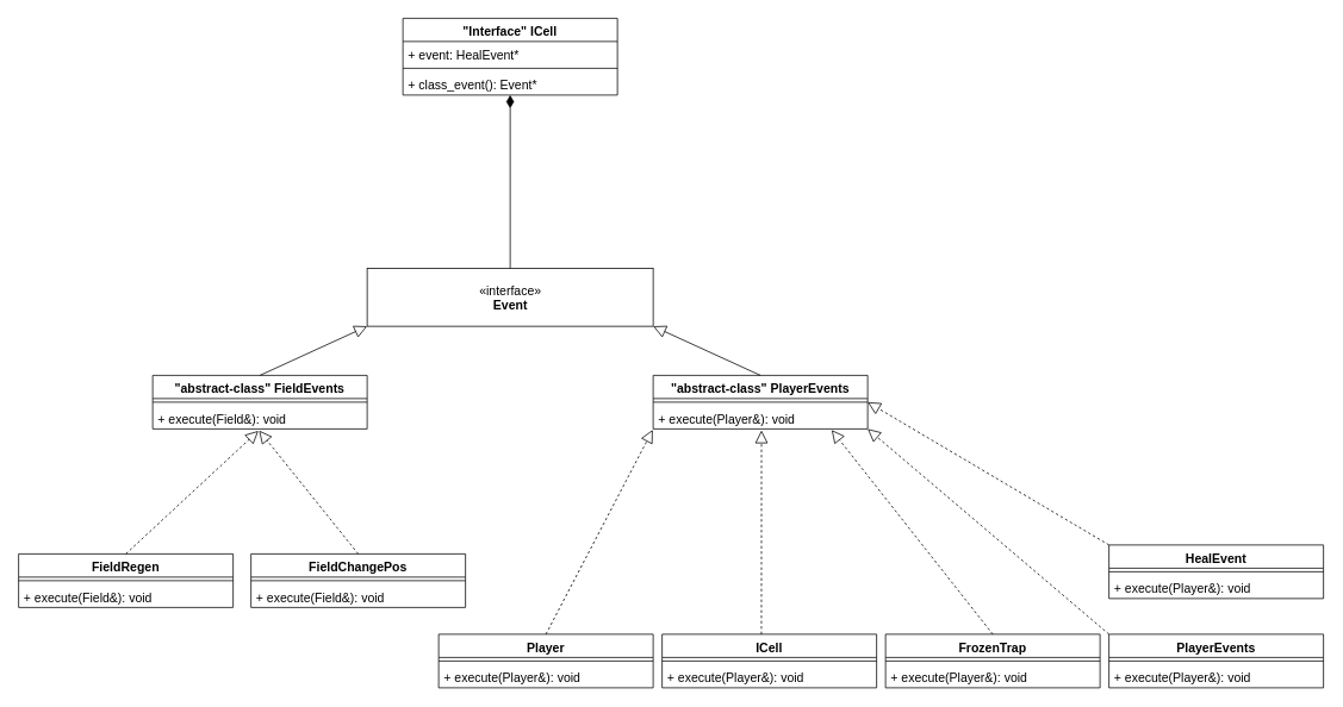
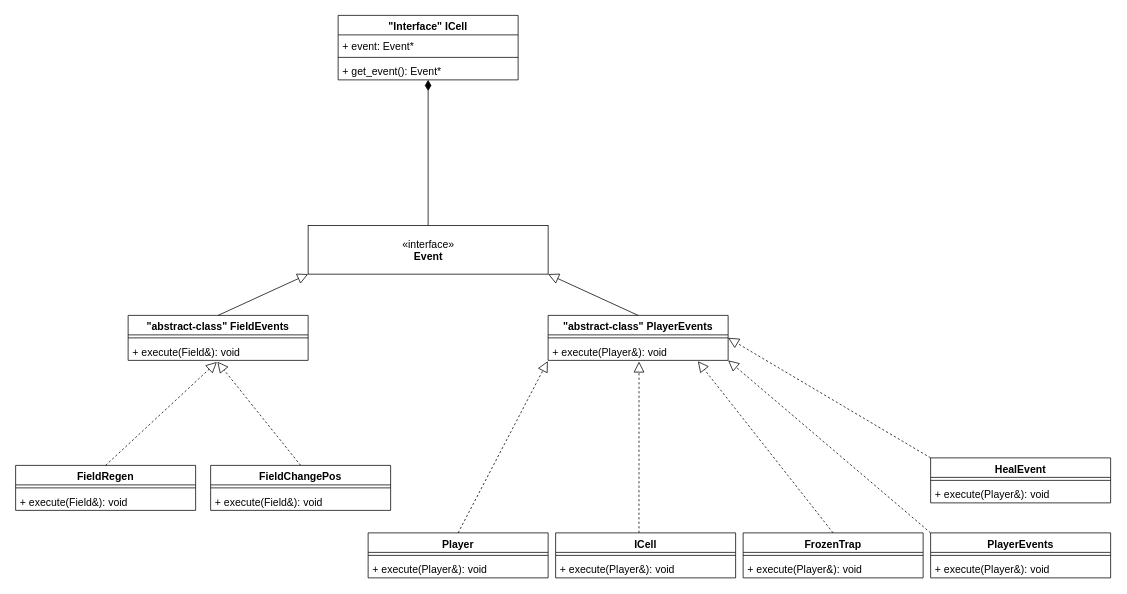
  <mxCell id="0" />
  <mxCell id="1" parent="0" />
  <mxCell id="2" value="&quot;abstract-class&quot; PlayerEvents" style="swimlane;fontStyle=1;align=center;verticalAlign=top;childLayout=stackLayout;horizontal=1;startSize=26;horizontalStack=0;resizeParent=1;resizeParentMax=0;resizeLast=0;collapsible=1;marginBottom=0;labelBackgroundColor=none;labelBorderColor=none;fontFamily=Helvetica;fontSize=14;html=0;" parent="1" vertex="1"><mxGeometry x="730" y="420" width="240" height="60" as="geometry" /></mxCell>
  <mxCell id="3" value="" style="line;strokeWidth=1;fillColor=none;align=left;verticalAlign=middle;spacingTop=-1;spacingLeft=3;spacingRight=3;rotatable=0;labelPosition=right;points=[];portConstraint=eastwest;strokeColor=inherit;labelBackgroundColor=none;labelBorderColor=none;fontFamily=Helvetica;fontSize=14;html=0;" parent="2" vertex="1"><mxGeometry y="26" width="240" height="8" as="geometry" /></mxCell>
  <mxCell id="4" value="+ execute(Player&amp;): void" style="text;strokeColor=none;fillColor=none;align=left;verticalAlign=top;spacingLeft=4;spacingRight=4;overflow=hidden;rotatable=0;points=[[0,0.5],[1,0.5]];portConstraint=eastwest;labelBackgroundColor=none;labelBorderColor=none;fontFamily=Helvetica;fontSize=14;html=0;" parent="2" vertex="1"><mxGeometry y="34" width="240" height="26" as="geometry" /></mxCell>
  <mxCell id="5" value="&quot;Interface&quot; ICell" style="swimlane;fontStyle=1;align=center;verticalAlign=top;childLayout=stackLayout;horizontal=1;startSize=26;horizontalStack=0;resizeParent=1;resizeParentMax=0;resizeLast=0;collapsible=1;marginBottom=0;fontSize=14;" parent="1" vertex="1"><mxGeometry x="450" y="20" width="240" height="86" as="geometry" /></mxCell>
- <mxCell id="6" value="+ event: HealEvent* " style="text;strokeColor=none;fillColor=none;align=left;verticalAlign=top;spacingLeft=4;spacingRight=4;overflow=hidden;rotatable=0;points=[[0,0.5],[1,0.5]];portConstraint=eastwest;fontSize=14;fontFamily=Helvetica;labelBackgroundColor=none;labelBorderColor=none;" parent="5" vertex="1"><mxGeometry y="26" width="240" height="26" as="geometry" /></mxCell>
+ <mxCell id="6" value="+ event: Event* " style="text;strokeColor=none;fillColor=none;align=left;verticalAlign=top;spacingLeft=4;spacingRight=4;overflow=hidden;rotatable=0;points=[[0,0.5],[1,0.5]];portConstraint=eastwest;fontSize=14;fontFamily=Helvetica;labelBackgroundColor=none;labelBorderColor=none;" parent="5" vertex="1"><mxGeometry y="26" width="240" height="26" as="geometry" /></mxCell>
  <mxCell id="7" value="" style="line;strokeWidth=1;fillColor=none;align=left;verticalAlign=middle;spacingTop=-1;spacingLeft=3;spacingRight=3;rotatable=0;labelPosition=right;points=[];portConstraint=eastwest;strokeColor=inherit;fontSize=14;" parent="5" vertex="1"><mxGeometry y="52" width="240" height="8" as="geometry" /></mxCell>
- <mxCell id="8" value="+ class_event(): Event*" style="text;strokeColor=none;fillColor=none;align=left;verticalAlign=top;spacingLeft=4;spacingRight=4;overflow=hidden;rotatable=0;points=[[0,0.5],[1,0.5]];portConstraint=eastwest;fontSize=14;" parent="5" vertex="1"><mxGeometry y="60" width="240" height="26" as="geometry" /></mxCell>
+ <mxCell id="8" value="+ get_event(): Event*" style="text;strokeColor=none;fillColor=none;align=left;verticalAlign=top;spacingLeft=4;spacingRight=4;overflow=hidden;rotatable=0;points=[[0,0.5],[1,0.5]];portConstraint=eastwest;fontSize=14;" parent="5" vertex="1"><mxGeometry y="60" width="240" height="26" as="geometry" /></mxCell>
  <mxCell id="9" value="ICell" style="swimlane;fontStyle=1;align=center;verticalAlign=top;childLayout=stackLayout;horizontal=1;startSize=26;horizontalStack=0;resizeParent=1;resizeParentMax=0;resizeLast=0;collapsible=1;marginBottom=0;fontSize=14;" parent="1" vertex="1"><mxGeometry x="740" y="710" width="240" height="60" as="geometry" /></mxCell>
  <mxCell id="10" value="" style="line;strokeWidth=1;fillColor=none;align=left;verticalAlign=middle;spacingTop=-1;spacingLeft=3;spacingRight=3;rotatable=0;labelPosition=right;points=[];portConstraint=eastwest;strokeColor=inherit;fontSize=14;" parent="9" vertex="1"><mxGeometry y="26" width="240" height="8" as="geometry" /></mxCell>
  <mxCell id="11" value="+ execute(Player&amp;): void" style="text;strokeColor=none;fillColor=none;align=left;verticalAlign=top;spacingLeft=4;spacingRight=4;overflow=hidden;rotatable=0;points=[[0,0.5],[1,0.5]];portConstraint=eastwest;fontSize=14;" parent="9" vertex="1"><mxGeometry y="34" width="240" height="26" as="geometry" /></mxCell>
  <mxCell id="12" value="&quot;abstract-class&quot; FieldEvents" style="swimlane;fontStyle=1;align=center;verticalAlign=top;childLayout=stackLayout;horizontal=1;startSize=26;horizontalStack=0;resizeParent=1;resizeParentMax=0;resizeLast=0;collapsible=1;marginBottom=0;labelBackgroundColor=none;labelBorderColor=none;fontFamily=Helvetica;fontSize=14;html=0;" parent="1" vertex="1"><mxGeometry x="170" y="420" width="240" height="60" as="geometry" /></mxCell>
  <mxCell id="13" value="" style="line;strokeWidth=1;fillColor=none;align=left;verticalAlign=middle;spacingTop=-1;spacingLeft=3;spacingRight=3;rotatable=0;labelPosition=right;points=[];portConstraint=eastwest;strokeColor=inherit;labelBackgroundColor=none;labelBorderColor=none;fontFamily=Helvetica;fontSize=14;html=0;" parent="12" vertex="1"><mxGeometry y="26" width="240" height="8" as="geometry" /></mxCell>
  <mxCell id="14" value="+ execute(Field&amp;): void" style="text;strokeColor=none;fillColor=none;align=left;verticalAlign=top;spacingLeft=4;spacingRight=4;overflow=hidden;rotatable=0;points=[[0,0.5],[1,0.5]];portConstraint=eastwest;labelBackgroundColor=none;labelBorderColor=none;fontFamily=Helvetica;fontSize=14;html=0;" parent="12" vertex="1"><mxGeometry y="34" width="240" height="26" as="geometry" /></mxCell>
  <mxCell id="15" value="Player" style="swimlane;fontStyle=1;align=center;verticalAlign=top;childLayout=stackLayout;horizontal=1;startSize=26;horizontalStack=0;resizeParent=1;resizeParentMax=0;resizeLast=0;collapsible=1;marginBottom=0;fontSize=14;" parent="1" vertex="1"><mxGeometry x="490" y="710" width="240" height="60" as="geometry" /></mxCell>
  <mxCell id="16" value="" style="line;strokeWidth=1;fillColor=none;align=left;verticalAlign=middle;spacingTop=-1;spacingLeft=3;spacingRight=3;rotatable=0;labelPosition=right;points=[];portConstraint=eastwest;strokeColor=inherit;fontSize=14;" parent="15" vertex="1"><mxGeometry y="26" width="240" height="8" as="geometry" /></mxCell>
  <mxCell id="17" value="+ execute(Player&amp;): void" style="text;strokeColor=none;fillColor=none;align=left;verticalAlign=top;spacingLeft=4;spacingRight=4;overflow=hidden;rotatable=0;points=[[0,0.5],[1,0.5]];portConstraint=eastwest;fontSize=14;" parent="15" vertex="1"><mxGeometry y="34" width="240" height="26" as="geometry" /></mxCell>
  <mxCell id="18" value="PlayerEvents" style="swimlane;fontStyle=1;align=center;verticalAlign=top;childLayout=stackLayout;horizontal=1;startSize=26;horizontalStack=0;resizeParent=1;resizeParentMax=0;resizeLast=0;collapsible=1;marginBottom=0;fontSize=14;" parent="1" vertex="1"><mxGeometry x="1240" y="710" width="240" height="60" as="geometry" /></mxCell>
  <mxCell id="19" value="" style="line;strokeWidth=1;fillColor=none;align=left;verticalAlign=middle;spacingTop=-1;spacingLeft=3;spacingRight=3;rotatable=0;labelPosition=right;points=[];portConstraint=eastwest;strokeColor=inherit;fontSize=14;" parent="18" vertex="1"><mxGeometry y="26" width="240" height="8" as="geometry" /></mxCell>
  <mxCell id="20" value="+ execute(Player&amp;): void" style="text;strokeColor=none;fillColor=none;align=left;verticalAlign=top;spacingLeft=4;spacingRight=4;overflow=hidden;rotatable=0;points=[[0,0.5],[1,0.5]];portConstraint=eastwest;fontSize=14;" parent="18" vertex="1"><mxGeometry y="34" width="240" height="26" as="geometry" /></mxCell>
  <mxCell id="21" value="FrozenTrap" style="swimlane;fontStyle=1;align=center;verticalAlign=top;childLayout=stackLayout;horizontal=1;startSize=26;horizontalStack=0;resizeParent=1;resizeParentMax=0;resizeLast=0;collapsible=1;marginBottom=0;fontSize=14;" parent="1" vertex="1"><mxGeometry x="990" y="710" width="240" height="60" as="geometry" /></mxCell>
  <mxCell id="22" value="" style="line;strokeWidth=1;fillColor=none;align=left;verticalAlign=middle;spacingTop=-1;spacingLeft=3;spacingRight=3;rotatable=0;labelPosition=right;points=[];portConstraint=eastwest;strokeColor=inherit;fontSize=14;" parent="21" vertex="1"><mxGeometry y="26" width="240" height="8" as="geometry" /></mxCell>
  <mxCell id="23" value="+ execute(Player&amp;): void" style="text;strokeColor=none;fillColor=none;align=left;verticalAlign=top;spacingLeft=4;spacingRight=4;overflow=hidden;rotatable=0;points=[[0,0.5],[1,0.5]];portConstraint=eastwest;fontSize=14;" parent="21" vertex="1"><mxGeometry y="34" width="240" height="26" as="geometry" /></mxCell>
  <mxCell id="24" value="FieldRegen" style="swimlane;fontStyle=1;align=center;verticalAlign=top;childLayout=stackLayout;horizontal=1;startSize=26;horizontalStack=0;resizeParent=1;resizeParentMax=0;resizeLast=0;collapsible=1;marginBottom=0;labelBackgroundColor=none;labelBorderColor=none;fontFamily=Helvetica;fontSize=14;html=0;" parent="1" vertex="1"><mxGeometry x="20" y="620" width="240" height="60" as="geometry" /></mxCell>
  <mxCell id="25" value="" style="line;strokeWidth=1;fillColor=none;align=left;verticalAlign=middle;spacingTop=-1;spacingLeft=3;spacingRight=3;rotatable=0;labelPosition=right;points=[];portConstraint=eastwest;strokeColor=inherit;labelBackgroundColor=none;labelBorderColor=none;fontFamily=Helvetica;fontSize=14;html=0;" parent="24" vertex="1"><mxGeometry y="26" width="240" height="8" as="geometry" /></mxCell>
  <mxCell id="26" value="+ execute(Field&amp;): void" style="text;strokeColor=none;fillColor=none;align=left;verticalAlign=top;spacingLeft=4;spacingRight=4;overflow=hidden;rotatable=0;points=[[0,0.5],[1,0.5]];portConstraint=eastwest;labelBackgroundColor=none;labelBorderColor=none;fontFamily=Helvetica;fontSize=14;html=0;" parent="24" vertex="1"><mxGeometry y="34" width="240" height="26" as="geometry" /></mxCell>
  <mxCell id="27" value="&lt;font style=&quot;font-size: 14px;&quot;&gt;«interface»&lt;br&gt;&lt;b&gt;Event&lt;/b&gt;&lt;/font&gt;" style="html=1;" parent="1" vertex="1"><mxGeometry x="410" y="300" width="320" height="65" as="geometry" /></mxCell>
  <mxCell id="28" value="FieldChangePos" style="swimlane;fontStyle=1;align=center;verticalAlign=top;childLayout=stackLayout;horizontal=1;startSize=26;horizontalStack=0;resizeParent=1;resizeParentMax=0;resizeLast=0;collapsible=1;marginBottom=0;labelBackgroundColor=none;labelBorderColor=none;fontFamily=Helvetica;fontSize=14;html=0;" parent="1" vertex="1"><mxGeometry x="280" y="620" width="240" height="60" as="geometry" /></mxCell>
  <mxCell id="29" value="" style="line;strokeWidth=1;fillColor=none;align=left;verticalAlign=middle;spacingTop=-1;spacingLeft=3;spacingRight=3;rotatable=0;labelPosition=right;points=[];portConstraint=eastwest;strokeColor=inherit;labelBackgroundColor=none;labelBorderColor=none;fontFamily=Helvetica;fontSize=14;html=0;" parent="28" vertex="1"><mxGeometry y="26" width="240" height="8" as="geometry" /></mxCell>
  <mxCell id="30" value="+ execute(Field&amp;): void" style="text;strokeColor=none;fillColor=none;align=left;verticalAlign=top;spacingLeft=4;spacingRight=4;overflow=hidden;rotatable=0;points=[[0,0.5],[1,0.5]];portConstraint=eastwest;labelBackgroundColor=none;labelBorderColor=none;fontFamily=Helvetica;fontSize=14;html=0;" parent="28" vertex="1"><mxGeometry y="34" width="240" height="26" as="geometry" /></mxCell>
  <mxCell id="31" value="" style="endArrow=block;dashed=1;endFill=0;endSize=12;html=1;rounded=0;exitX=0.5;exitY=0;exitDx=0;exitDy=0;entryX=0.493;entryY=1.082;entryDx=0;entryDy=0;entryPerimeter=0;" parent="1" source="24" target="14" edge="1"><mxGeometry width="160" relative="1" as="geometry"><mxPoint x="40" y="560" as="sourcePoint" /><mxPoint x="300" y="490" as="targetPoint" /></mxGeometry></mxCell>
  <mxCell id="32" value="" style="endArrow=block;dashed=1;endFill=0;endSize=12;html=1;rounded=0;exitX=0.5;exitY=0;exitDx=0;exitDy=0;entryX=0.496;entryY=1.069;entryDx=0;entryDy=0;entryPerimeter=0;" parent="1" source="28" target="14" edge="1"><mxGeometry width="160" relative="1" as="geometry"><mxPoint x="390" y="607.87" as="sourcePoint" /><mxPoint x="538.32" y="470.002" as="targetPoint" /></mxGeometry></mxCell>
  <mxCell id="33" value="" style="endArrow=block;endFill=0;endSize=12;html=1;rounded=0;entryX=0;entryY=1;entryDx=0;entryDy=0;exitX=0.5;exitY=0;exitDx=0;exitDy=0;" parent="1" source="12" target="27" edge="1"><mxGeometry width="160" relative="1" as="geometry"><mxPoint x="300" y="390" as="sourcePoint" /><mxPoint x="460" y="390" as="targetPoint" /></mxGeometry></mxCell>
  <mxCell id="34" value="" style="endArrow=block;endFill=0;endSize=12;html=1;rounded=0;entryX=1;entryY=1;entryDx=0;entryDy=0;exitX=0.5;exitY=0;exitDx=0;exitDy=0;" parent="1" source="2" target="27" edge="1"><mxGeometry width="160" relative="1" as="geometry"><mxPoint x="900" y="370" as="sourcePoint" /><mxPoint x="1020" as="targetPoint" y="300" /></mxGeometry></mxCell>
  <mxCell id="35" value="HealEvent" style="swimlane;fontStyle=1;align=center;verticalAlign=top;childLayout=stackLayout;horizontal=1;startSize=26;horizontalStack=0;resizeParent=1;resizeParentMax=0;resizeLast=0;collapsible=1;marginBottom=0;fontSize=14;" parent="1" vertex="1"><mxGeometry x="1240" y="610" width="240" height="60" as="geometry" /></mxCell>
  <mxCell id="36" value="" style="line;strokeWidth=1;fillColor=none;align=left;verticalAlign=middle;spacingTop=-1;spacingLeft=3;spacingRight=3;rotatable=0;labelPosition=right;points=[];portConstraint=eastwest;strokeColor=inherit;fontSize=14;" parent="35" vertex="1"><mxGeometry y="26" width="240" height="8" as="geometry" /></mxCell>
  <mxCell id="37" value="+ execute(Player&amp;): void" style="text;strokeColor=none;fillColor=none;align=left;verticalAlign=top;spacingLeft=4;spacingRight=4;overflow=hidden;rotatable=0;points=[[0,0.5],[1,0.5]];portConstraint=eastwest;fontSize=14;" parent="35" vertex="1"><mxGeometry y="34" width="240" height="26" as="geometry" /></mxCell>
  <mxCell id="38" value="" style="endArrow=diamondThin;endFill=1;endSize=12;html=1;rounded=0;entryX=0.5;entryY=1;entryDx=0;entryDy=0;exitX=0.5;exitY=0;exitDx=0;exitDy=0;" parent="1" source="27" target="5" edge="1"><mxGeometry width="160" relative="1" as="geometry"><mxPoint x="410" y="210" as="sourcePoint" /><mxPoint x="570" y="130" as="targetPoint" /></mxGeometry></mxCell>
  <mxCell id="39" value="" style="endArrow=block;dashed=1;endFill=0;endSize=12;html=1;rounded=0;exitX=0.5;exitY=0;exitDx=0;exitDy=0;entryX=-0.002;entryY=1.038;entryDx=0;entryDy=0;entryPerimeter=0;" parent="1" source="15" target="4" edge="1"><mxGeometry width="160" relative="1" as="geometry"><mxPoint x="650.96" y="659.1" as="sourcePoint" /><mxPoint x="540" y="520.894" as="targetPoint" /></mxGeometry></mxCell>
  <mxCell id="40" value="" style="endArrow=block;dashed=1;endFill=0;endSize=12;html=1;rounded=0;exitX=0.463;exitY=0;exitDx=0;exitDy=0;entryX=0.505;entryY=1.06;entryDx=0;entryDy=0;entryPerimeter=0;exitPerimeter=0;" parent="1" source="9" target="4" edge="1"><mxGeometry width="160" relative="1" as="geometry"><mxPoint x="780" y="720" as="sourcePoint" /><mxPoint x="899.52" y="490.988" as="targetPoint" /></mxGeometry></mxCell>
  <mxCell id="41" value="" style="endArrow=block;dashed=1;endFill=0;endSize=12;html=1;rounded=0;exitX=0.5;exitY=0;exitDx=0;exitDy=0;entryX=0.832;entryY=1.043;entryDx=0;entryDy=0;entryPerimeter=0;" parent="1" source="21" target="4" edge="1"><mxGeometry width="160" relative="1" as="geometry"><mxPoint x="1040" y="698.44" as="sourcePoint" /><mxPoint x="940" y="490" as="targetPoint" /></mxGeometry></mxCell>
  <mxCell id="42" value="" style="endArrow=block;dashed=1;endFill=0;endSize=12;html=1;rounded=0;exitX=0;exitY=0;exitDx=0;exitDy=0;entryX=0.832;entryY=1.043;entryDx=0;entryDy=0;entryPerimeter=0;" parent="1" source="18" edge="1"><mxGeometry width="160" relative="1" as="geometry"><mxPoint x="1150.32" y="708.88" as="sourcePoint" /><mxPoint x="970" y="479.998" as="targetPoint" /></mxGeometry></mxCell>
  <mxCell id="43" value="" style="endArrow=block;dashed=1;endFill=0;endSize=12;html=1;rounded=0;exitX=0;exitY=0;exitDx=0;exitDy=0;entryX=1;entryY=0.5;entryDx=0;entryDy=0;" parent="1" source="35" target="2" edge="1"><mxGeometry width="160" relative="1" as="geometry"><mxPoint x="1270" y="510" as="sourcePoint" /><mxPoint x="1000" y="279.998" as="targetPoint" /></mxGeometry></mxCell>
